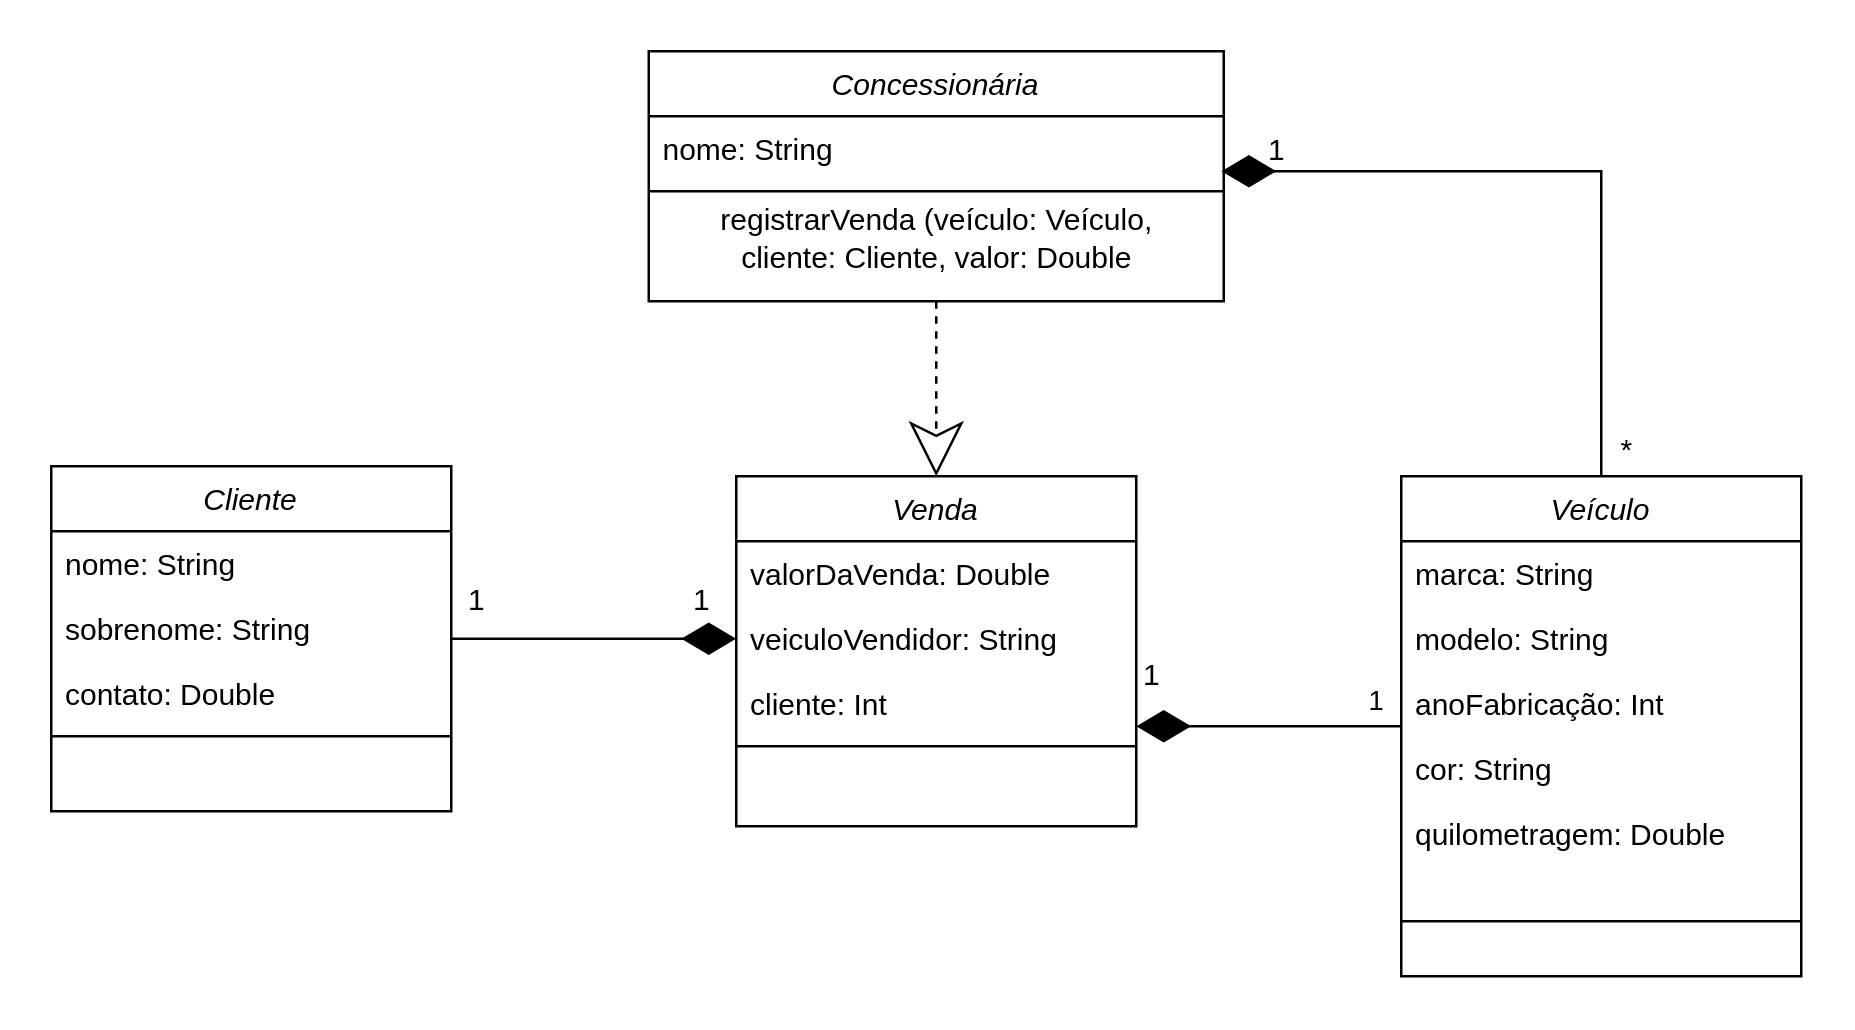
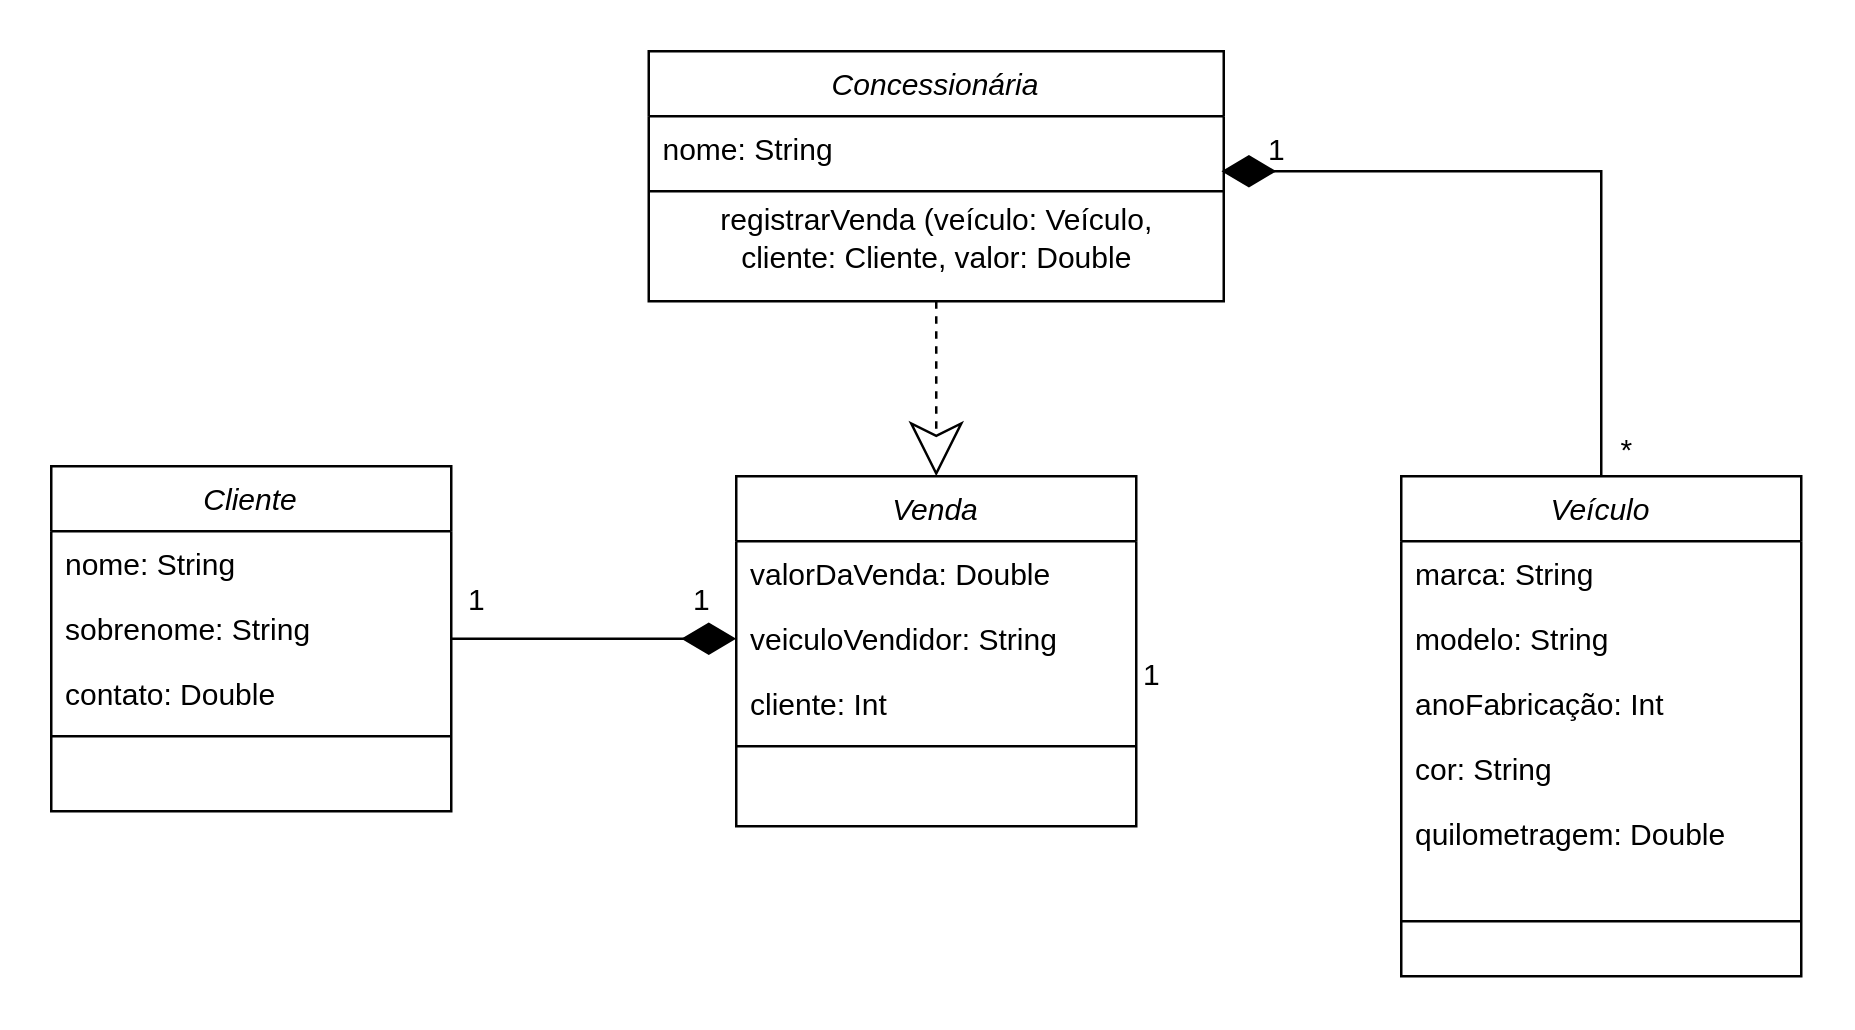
  <mxCell id="0" />
  <mxCell id="1" parent="0" />
  <mxCell id="2" style="edgeStyle=orthogonalEdgeStyle;rounded=0;orthogonalLoop=1;jettySize=auto;html=1;entryX=0.5;entryY=0;entryDx=0;entryDy=0;endArrow=classic;endFill=0;endSize=19;dashed=1;" edge="1" parent="1" source="3" target="7"><mxGeometry relative="1" as="geometry" /></mxCell>
  <mxCell id="3" value="Concessionária" style="swimlane;fontStyle=2;align=center;verticalAlign=top;childLayout=stackLayout;horizontal=1;startSize=26;horizontalStack=0;resizeParent=1;resizeLast=0;collapsible=1;marginBottom=0;rounded=0;shadow=0;strokeWidth=1;" vertex="1" parent="1"><mxGeometry x="259" y="20" width="230" height="100" as="geometry"><mxRectangle x="230" y="140" width="160" height="26" as="alternateBounds" /></mxGeometry></mxCell>
  <mxCell id="4" value="nome: String" style="text;align=left;verticalAlign=top;spacingLeft=4;spacingRight=4;overflow=hidden;rotatable=0;points=[[0,0.5],[1,0.5]];portConstraint=eastwest;" vertex="1" parent="3"><mxGeometry y="26" width="230" height="26" as="geometry" /></mxCell>
  <mxCell id="5" value="" style="line;html=1;strokeWidth=1;align=left;verticalAlign=middle;spacingTop=-1;spacingLeft=3;spacingRight=3;rotatable=0;labelPosition=right;points=[];portConstraint=eastwest;" vertex="1" parent="3"><mxGeometry y="52" width="230" height="8" as="geometry" /></mxCell>
  <mxCell id="6" value="registrarVenda (veículo: Veículo, &lt;br&gt;cliente: Cliente, valor: Double" style="text;html=1;align=center;verticalAlign=middle;resizable=0;points=[];autosize=1;" vertex="1" parent="3"><mxGeometry y="60" width="230" height="30" as="geometry" /></mxCell>
  <mxCell id="7" value="Venda" style="swimlane;fontStyle=2;align=center;verticalAlign=top;childLayout=stackLayout;horizontal=1;startSize=26;horizontalStack=0;resizeParent=1;resizeLast=0;collapsible=1;marginBottom=0;rounded=0;shadow=0;strokeWidth=1;" parent="1" vertex="1"><mxGeometry x="294" y="190" width="160" height="140" as="geometry"><mxRectangle x="550" y="140" width="160" height="26" as="alternateBounds" /></mxGeometry></mxCell>
  <mxCell id="8" value="valorDaVenda: Double" style="text;align=left;verticalAlign=top;spacingLeft=4;spacingRight=4;overflow=hidden;rotatable=0;points=[[0,0.5],[1,0.5]];portConstraint=eastwest;" parent="7" vertex="1"><mxGeometry y="26" width="160" height="26" as="geometry" /></mxCell>
  <mxCell id="9" value="veiculoVendidor: String" style="text;align=left;verticalAlign=top;spacingLeft=4;spacingRight=4;overflow=hidden;rotatable=0;points=[[0,0.5],[1,0.5]];portConstraint=eastwest;rounded=0;shadow=0;html=0;" parent="7" vertex="1"><mxGeometry y="52" width="160" height="26" as="geometry" /></mxCell>
  <mxCell id="10" value="cliente: Int" style="text;align=left;verticalAlign=top;spacingLeft=4;spacingRight=4;overflow=hidden;rotatable=0;points=[[0,0.5],[1,0.5]];portConstraint=eastwest;rounded=0;shadow=0;html=0;" parent="7" vertex="1"><mxGeometry y="78" width="160" height="26" as="geometry" /></mxCell>
  <mxCell id="11" value="" style="line;html=1;strokeWidth=1;align=left;verticalAlign=middle;spacingTop=-1;spacingLeft=3;spacingRight=3;rotatable=0;labelPosition=right;points=[];portConstraint=eastwest;" parent="7" vertex="1"><mxGeometry y="104" width="160" height="8" as="geometry" /></mxCell>
  <mxCell id="12" style="edgeStyle=orthogonalEdgeStyle;rounded=0;orthogonalLoop=1;jettySize=auto;html=1;entryX=0.996;entryY=0.846;entryDx=0;entryDy=0;entryPerimeter=0;endArrow=diamondThin;endFill=1;endSize=19;" edge="1" parent="1" source="15" target="4"><mxGeometry relative="1" as="geometry" /></mxCell>
- <mxCell id="13" style="edgeStyle=orthogonalEdgeStyle;rounded=0;orthogonalLoop=1;jettySize=auto;html=1;entryX=1;entryY=0.846;entryDx=0;entryDy=0;entryPerimeter=0;endArrow=diamondThin;endFill=1;endSize=19;" edge="1" parent="1" source="15" target="10"><mxGeometry relative="1" as="geometry" /></mxCell>
- <mxCell id="14" value="1" style="edgeLabel;html=1;align=center;verticalAlign=middle;resizable=0;points=[];" vertex="1" connectable="0" parent="13"><mxGeometry x="-0.792" y="-2" relative="1" as="geometry"><mxPoint y="-8" as="offset" /></mxGeometry></mxCell>
  <mxCell id="15" value="Veículo" style="swimlane;fontStyle=2;align=center;verticalAlign=top;childLayout=stackLayout;horizontal=1;startSize=26;horizontalStack=0;resizeParent=1;resizeLast=0;collapsible=1;marginBottom=0;rounded=0;shadow=0;strokeWidth=1;" vertex="1" parent="1"><mxGeometry x="560" y="190" width="160" height="200" as="geometry"><mxRectangle x="230" y="140" width="160" height="26" as="alternateBounds" /></mxGeometry></mxCell>
  <mxCell id="16" value="marca: String" style="text;align=left;verticalAlign=top;spacingLeft=4;spacingRight=4;overflow=hidden;rotatable=0;points=[[0,0.5],[1,0.5]];portConstraint=eastwest;" vertex="1" parent="15"><mxGeometry y="26" width="160" height="26" as="geometry" /></mxCell>
  <mxCell id="17" value="modelo: String" style="text;align=left;verticalAlign=top;spacingLeft=4;spacingRight=4;overflow=hidden;rotatable=0;points=[[0,0.5],[1,0.5]];portConstraint=eastwest;rounded=0;shadow=0;html=0;" vertex="1" parent="15"><mxGeometry y="52" width="160" height="26" as="geometry" /></mxCell>
  <mxCell id="18" value="anoFabricação: Int" style="text;align=left;verticalAlign=top;spacingLeft=4;spacingRight=4;overflow=hidden;rotatable=0;points=[[0,0.5],[1,0.5]];portConstraint=eastwest;rounded=0;shadow=0;html=0;" vertex="1" parent="15"><mxGeometry y="78" width="160" height="26" as="geometry" /></mxCell>
  <mxCell id="19" value="cor: String" style="text;align=left;verticalAlign=top;spacingLeft=4;spacingRight=4;overflow=hidden;rotatable=0;points=[[0,0.5],[1,0.5]];portConstraint=eastwest;rounded=0;shadow=0;html=0;" vertex="1" parent="15"><mxGeometry y="104" width="160" height="26" as="geometry" /></mxCell>
  <mxCell id="20" value="quilometragem: Double" style="text;align=left;verticalAlign=top;spacingLeft=4;spacingRight=4;overflow=hidden;rotatable=0;points=[[0,0.5],[1,0.5]];portConstraint=eastwest;rounded=0;shadow=0;html=0;" vertex="1" parent="15"><mxGeometry y="130" width="160" height="26" as="geometry" /></mxCell>
  <mxCell id="21" value="" style="line;html=1;strokeWidth=1;align=left;verticalAlign=middle;spacingTop=-1;spacingLeft=3;spacingRight=3;rotatable=0;labelPosition=right;points=[];portConstraint=eastwest;" vertex="1" parent="15"><mxGeometry y="156" width="160" height="44" as="geometry" /></mxCell>
  <mxCell id="22" style="edgeStyle=orthogonalEdgeStyle;rounded=0;orthogonalLoop=1;jettySize=auto;html=1;entryX=0;entryY=0.5;entryDx=0;entryDy=0;endArrow=diamondThin;endFill=1;endSize=19;" edge="1" parent="1" source="26" target="9"><mxGeometry relative="1" as="geometry" /></mxCell>
  <mxCell id="23" value="1" style="text;html=1;align=center;verticalAlign=middle;resizable=0;points=[];autosize=1;" vertex="1" parent="1"><mxGeometry x="500" y="50" width="20" height="20" as="geometry" /></mxCell>
  <mxCell id="24" value="*" style="text;html=1;align=center;verticalAlign=middle;resizable=0;points=[];autosize=1;" vertex="1" parent="1"><mxGeometry x="640" y="170" width="20" height="20" as="geometry" /></mxCell>
  <mxCell id="25" value="1" style="text;html=1;align=center;verticalAlign=middle;resizable=0;points=[];autosize=1;" vertex="1" parent="1"><mxGeometry x="450" y="260" width="20" height="20" as="geometry" /></mxCell>
  <mxCell id="26" value="Cliente" style="swimlane;fontStyle=2;align=center;verticalAlign=top;childLayout=stackLayout;horizontal=1;startSize=26;horizontalStack=0;resizeParent=1;resizeLast=0;collapsible=1;marginBottom=0;rounded=0;shadow=0;strokeWidth=1;" parent="1" vertex="1"><mxGeometry x="20" y="186" width="160" height="138" as="geometry"><mxRectangle x="230" y="140" width="160" height="26" as="alternateBounds" /></mxGeometry></mxCell>
  <mxCell id="27" value="nome: String" style="text;align=left;verticalAlign=top;spacingLeft=4;spacingRight=4;overflow=hidden;rotatable=0;points=[[0,0.5],[1,0.5]];portConstraint=eastwest;" parent="26" vertex="1"><mxGeometry y="26" width="160" height="26" as="geometry" /></mxCell>
  <mxCell id="28" value="sobrenome: String" style="text;align=left;verticalAlign=top;spacingLeft=4;spacingRight=4;overflow=hidden;rotatable=0;points=[[0,0.5],[1,0.5]];portConstraint=eastwest;rounded=0;shadow=0;html=0;" parent="26" vertex="1"><mxGeometry y="52" width="160" height="26" as="geometry" /></mxCell>
  <mxCell id="29" value="contato: Double" style="text;align=left;verticalAlign=top;spacingLeft=4;spacingRight=4;overflow=hidden;rotatable=0;points=[[0,0.5],[1,0.5]];portConstraint=eastwest;rounded=0;shadow=0;html=0;" parent="26" vertex="1"><mxGeometry y="78" width="160" height="26" as="geometry" /></mxCell>
  <mxCell id="30" value="" style="line;html=1;strokeWidth=1;align=left;verticalAlign=middle;spacingTop=-1;spacingLeft=3;spacingRight=3;rotatable=0;labelPosition=right;points=[];portConstraint=eastwest;" parent="26" vertex="1"><mxGeometry y="104" width="160" height="8" as="geometry" /></mxCell>
  <mxCell id="31" value="1" style="text;html=1;align=center;verticalAlign=middle;resizable=0;points=[];autosize=1;" vertex="1" parent="1"><mxGeometry x="270" y="230" width="20" height="20" as="geometry" /></mxCell>
  <mxCell id="32" value="1" style="text;html=1;align=center;verticalAlign=middle;resizable=0;points=[];autosize=1;" vertex="1" parent="1"><mxGeometry x="180" y="230" width="20" height="20" as="geometry" /></mxCell>
